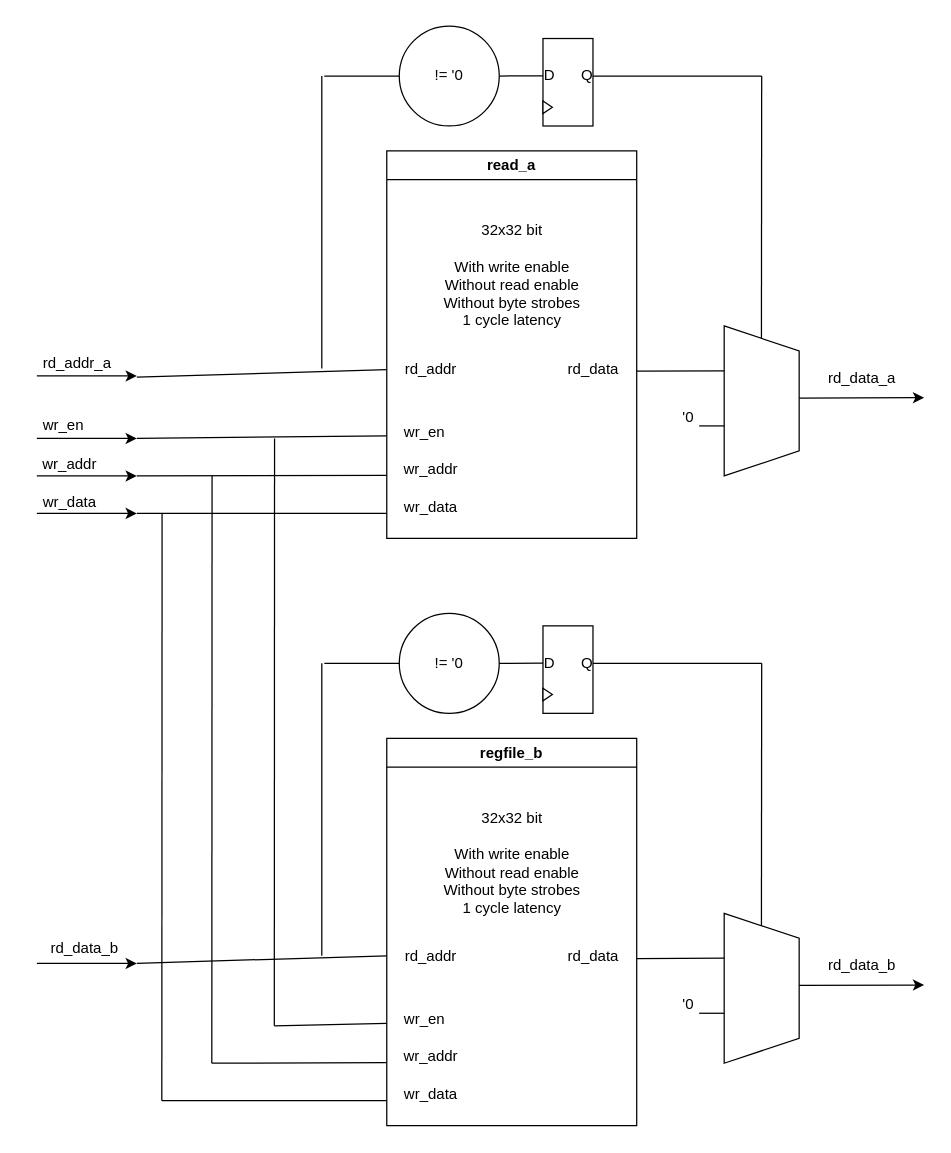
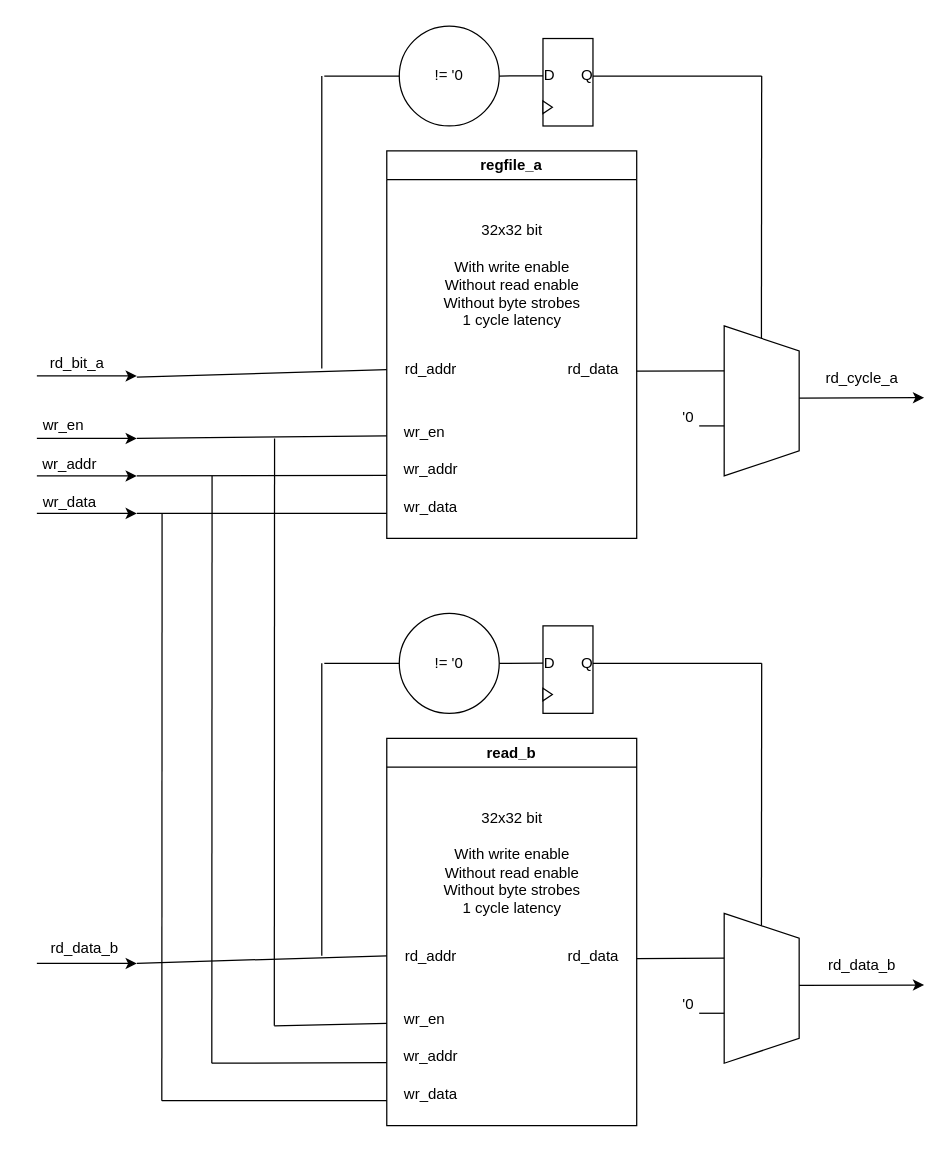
  <mxCell id="0" />
  <mxCell id="1" parent="0" />
- <mxCell id="2" value="read_a" style="swimlane;whiteSpace=wrap;html=1;" parent="1" vertex="1"><mxGeometry x="309" y="120" width="200" height="310" as="geometry" /></mxCell>
+ <mxCell id="2" value="regfile_a" style="swimlane;whiteSpace=wrap;html=1;" parent="1" vertex="1"><mxGeometry x="309" y="120" width="200" height="310" as="geometry" /></mxCell>
  <mxCell id="3" value="&lt;div&gt;32x32 bit&lt;/div&gt;&lt;div&gt;&lt;br&gt;&lt;/div&gt;&lt;div&gt;With write enable&lt;/div&gt;&lt;div&gt;Without read enable&lt;br&gt;&lt;/div&gt;&lt;div&gt;Without byte strobes&lt;/div&gt;&lt;div&gt;1 cycle latency&lt;br&gt;&lt;/div&gt;" style="text;html=1;align=center;verticalAlign=middle;resizable=0;points=[];autosize=1;strokeColor=none;fillColor=none;" parent="2" vertex="1"><mxGeometry x="30" y="50" width="140" height="100" as="geometry" /></mxCell>
  <mxCell id="4" value="rd_addr" style="text;html=1;align=center;verticalAlign=middle;resizable=0;points=[];autosize=1;strokeColor=none;fillColor=none;" parent="2" vertex="1"><mxGeometry y="160" width="70" height="30" as="geometry" /></mxCell>
  <mxCell id="5" value="&lt;div&gt;wr_en&lt;/div&gt;" style="text;html=1;align=center;verticalAlign=middle;resizable=0;points=[];autosize=1;strokeColor=none;fillColor=none;" parent="2" vertex="1"><mxGeometry y="210" width="60" height="30" as="geometry" /></mxCell>
  <mxCell id="6" value="&lt;div&gt;wr_addr&lt;br&gt;&lt;/div&gt;" style="text;html=1;align=center;verticalAlign=middle;resizable=0;points=[];autosize=1;strokeColor=none;fillColor=none;" parent="2" vertex="1"><mxGeometry y="240" width="70" height="30" as="geometry" /></mxCell>
  <mxCell id="7" value="&lt;div&gt;wr_data&lt;/div&gt;" style="text;html=1;align=center;verticalAlign=middle;resizable=0;points=[];autosize=1;strokeColor=none;fillColor=none;" parent="2" vertex="1"><mxGeometry y="270" width="70" height="30" as="geometry" /></mxCell>
  <mxCell id="8" value="&lt;div&gt;rd_data&lt;/div&gt;" style="text;html=1;align=center;verticalAlign=middle;resizable=0;points=[];autosize=1;strokeColor=none;fillColor=none;" parent="2" vertex="1"><mxGeometry x="130" y="160" width="70" height="30" as="geometry" /></mxCell>
  <mxCell id="9" value="!= '0" style="ellipse;whiteSpace=wrap;html=1;aspect=fixed;" parent="1" vertex="1"><mxGeometry x="319" y="20" width="80" height="80" as="geometry" /></mxCell>
  <mxCell id="10" value="" style="endArrow=none;html=1;rounded=0;" parent="1" edge="1"><mxGeometry width="50" height="50" relative="1" as="geometry"><mxPoint x="257" y="294" as="sourcePoint" /><mxPoint x="257" y="60" as="targetPoint" /></mxGeometry></mxCell>
  <mxCell id="11" value="" style="endArrow=none;html=1;rounded=0;" parent="1" edge="1"><mxGeometry width="50" height="50" relative="1" as="geometry"><mxPoint x="259" y="60" as="sourcePoint" /><mxPoint x="319" y="60" as="targetPoint" /></mxGeometry></mxCell>
  <mxCell id="12" value="" style="rounded=0;whiteSpace=wrap;html=1;" parent="1" vertex="1"><mxGeometry x="434" y="30" width="40" height="70" as="geometry" /></mxCell>
  <mxCell id="13" value="" style="triangle;whiteSpace=wrap;html=1;" parent="1" vertex="1"><mxGeometry x="434" y="80" width="7.5" height="10" as="geometry" /></mxCell>
  <mxCell id="14" value="&lt;div&gt;D&lt;/div&gt;" style="text;html=1;align=center;verticalAlign=middle;resizable=0;points=[];autosize=1;strokeColor=none;fillColor=none;" parent="1" vertex="1"><mxGeometry x="424" y="45" width="30" height="30" as="geometry" /></mxCell>
  <mxCell id="15" value="" style="endArrow=none;html=1;rounded=0;" parent="1" edge="1"><mxGeometry width="50" height="50" relative="1" as="geometry"><mxPoint x="399" y="60" as="sourcePoint" /><mxPoint x="434" y="59.8" as="targetPoint" /></mxGeometry></mxCell>
  <mxCell id="16" value="&lt;div&gt;Q&lt;/div&gt;" style="text;html=1;align=center;verticalAlign=middle;resizable=0;points=[];autosize=1;strokeColor=none;fillColor=none;" parent="1" vertex="1"><mxGeometry x="454" y="45" width="30" height="30" as="geometry" /></mxCell>
  <mxCell id="17" value="" style="shape=trapezoid;perimeter=trapezoidPerimeter;whiteSpace=wrap;html=1;fixedSize=1;direction=south;" parent="1" vertex="1"><mxGeometry x="579" y="260" width="60" height="120" as="geometry" /></mxCell>
  <mxCell id="18" value="" style="endArrow=none;html=1;rounded=0;entryX=0.333;entryY=1;entryDx=0;entryDy=0;entryPerimeter=0;" parent="1" edge="1"><mxGeometry width="50" height="50" relative="1" as="geometry"><mxPoint x="509" y="296.2" as="sourcePoint" /><mxPoint x="579" y="295.96" as="targetPoint" /></mxGeometry></mxCell>
  <mxCell id="19" value="" style="endArrow=none;html=1;rounded=0;entryX=0.333;entryY=1;entryDx=0;entryDy=0;entryPerimeter=0;" parent="1" edge="1"><mxGeometry width="50" height="50" relative="1" as="geometry"><mxPoint x="559" y="340" as="sourcePoint" /><mxPoint x="579" y="340" as="targetPoint" /></mxGeometry></mxCell>
  <mxCell id="20" value="'0" style="text;html=1;align=center;verticalAlign=middle;resizable=0;points=[];autosize=1;strokeColor=none;fillColor=none;" parent="1" vertex="1"><mxGeometry x="535" y="318" width="30" height="30" as="geometry" /></mxCell>
  <mxCell id="21" value="" style="endArrow=none;html=1;rounded=0;" parent="1" edge="1"><mxGeometry width="50" height="50" relative="1" as="geometry"><mxPoint x="474" y="60" as="sourcePoint" /><mxPoint x="609" y="60" as="targetPoint" /></mxGeometry></mxCell>
  <mxCell id="22" value="" style="endArrow=none;html=1;rounded=0;" parent="1" edge="1"><mxGeometry width="50" height="50" relative="1" as="geometry"><mxPoint x="608.8" y="270" as="sourcePoint" /><mxPoint x="609" y="60" as="targetPoint" /></mxGeometry></mxCell>
  <mxCell id="23" value="" style="endArrow=none;html=1;rounded=0;entryX=0;entryY=0.333;entryDx=0;entryDy=0;entryPerimeter=0;" parent="1" edge="1"><mxGeometry width="50" height="50" relative="1" as="geometry"><mxPoint x="109" y="350" as="sourcePoint" /><mxPoint x="309" y="348" as="targetPoint" /></mxGeometry></mxCell>
  <mxCell id="24" value="" style="endArrow=none;html=1;rounded=0;entryX=0;entryY=0.333;entryDx=0;entryDy=0;entryPerimeter=0;" parent="1" edge="1"><mxGeometry width="50" height="50" relative="1" as="geometry"><mxPoint x="109" y="380" as="sourcePoint" /><mxPoint x="309" y="379.52" as="targetPoint" /></mxGeometry></mxCell>
  <mxCell id="25" value="" style="endArrow=none;html=1;rounded=0;entryX=0;entryY=0.333;entryDx=0;entryDy=0;entryPerimeter=0;" parent="1" edge="1"><mxGeometry width="50" height="50" relative="1" as="geometry"><mxPoint x="109" y="410" as="sourcePoint" /><mxPoint x="309" y="410" as="targetPoint" /></mxGeometry></mxCell>
- <mxCell id="26" value="regfile_b" style="swimlane;whiteSpace=wrap;html=1;" parent="1" vertex="1"><mxGeometry x="309" y="590" width="200" height="310" as="geometry" /></mxCell>
+ <mxCell id="26" value="read_b" style="swimlane;whiteSpace=wrap;html=1;" parent="1" vertex="1"><mxGeometry x="309" y="590" width="200" height="310" as="geometry" /></mxCell>
  <mxCell id="27" value="&lt;div&gt;32x32 bit&lt;/div&gt;&lt;div&gt;&lt;br&gt;&lt;/div&gt;&lt;div&gt;With write enable&lt;/div&gt;&lt;div&gt;Without read enable&lt;br&gt;&lt;/div&gt;&lt;div&gt;Without byte strobes&lt;/div&gt;&lt;div&gt;1 cycle latency&lt;br&gt;&lt;/div&gt;" style="text;html=1;align=center;verticalAlign=middle;resizable=0;points=[];autosize=1;strokeColor=none;fillColor=none;" parent="26" vertex="1"><mxGeometry x="30" y="50" width="140" height="100" as="geometry" /></mxCell>
  <mxCell id="28" value="rd_addr" style="text;html=1;align=center;verticalAlign=middle;resizable=0;points=[];autosize=1;strokeColor=none;fillColor=none;" parent="26" vertex="1"><mxGeometry y="160" width="70" height="30" as="geometry" /></mxCell>
  <mxCell id="29" value="&lt;div&gt;wr_en&lt;/div&gt;" style="text;html=1;align=center;verticalAlign=middle;resizable=0;points=[];autosize=1;strokeColor=none;fillColor=none;" parent="26" vertex="1"><mxGeometry y="210" width="60" height="30" as="geometry" /></mxCell>
  <mxCell id="30" value="&lt;div&gt;wr_addr&lt;br&gt;&lt;/div&gt;" style="text;html=1;align=center;verticalAlign=middle;resizable=0;points=[];autosize=1;strokeColor=none;fillColor=none;" parent="26" vertex="1"><mxGeometry y="240" width="70" height="30" as="geometry" /></mxCell>
  <mxCell id="31" value="&lt;div&gt;wr_data&lt;/div&gt;" style="text;html=1;align=center;verticalAlign=middle;resizable=0;points=[];autosize=1;strokeColor=none;fillColor=none;" parent="26" vertex="1"><mxGeometry y="270" width="70" height="30" as="geometry" /></mxCell>
  <mxCell id="32" value="&lt;div&gt;rd_data&lt;/div&gt;" style="text;html=1;align=center;verticalAlign=middle;resizable=0;points=[];autosize=1;strokeColor=none;fillColor=none;" parent="26" vertex="1"><mxGeometry x="130" y="160" width="70" height="30" as="geometry" /></mxCell>
  <mxCell id="33" value="!= '0" style="ellipse;whiteSpace=wrap;html=1;aspect=fixed;" parent="1" vertex="1"><mxGeometry x="319" y="490" width="80" height="80" as="geometry" /></mxCell>
  <mxCell id="34" value="" style="endArrow=none;html=1;rounded=0;entryX=0;entryY=0.333;entryDx=0;entryDy=0;entryPerimeter=0;" parent="1" edge="1"><mxGeometry width="50" height="50" relative="1" as="geometry"><mxPoint x="109" y="770" as="sourcePoint" /><mxPoint x="309" y="763.99" as="targetPoint" /></mxGeometry></mxCell>
  <mxCell id="35" value="" style="endArrow=none;html=1;rounded=0;" parent="1" edge="1"><mxGeometry width="50" height="50" relative="1" as="geometry"><mxPoint x="257" y="764" as="sourcePoint" /><mxPoint x="257" y="530" as="targetPoint" /></mxGeometry></mxCell>
  <mxCell id="36" value="" style="endArrow=none;html=1;rounded=0;" parent="1" edge="1"><mxGeometry width="50" height="50" relative="1" as="geometry"><mxPoint x="259" y="530" as="sourcePoint" /><mxPoint x="319" y="530" as="targetPoint" /></mxGeometry></mxCell>
  <mxCell id="37" value="" style="rounded=0;whiteSpace=wrap;html=1;" parent="1" vertex="1"><mxGeometry x="434" y="500" width="40" height="70" as="geometry" /></mxCell>
  <mxCell id="38" value="" style="triangle;whiteSpace=wrap;html=1;" parent="1" vertex="1"><mxGeometry x="434" y="550" width="7.5" height="10" as="geometry" /></mxCell>
  <mxCell id="39" value="&lt;div&gt;D&lt;/div&gt;" style="text;html=1;align=center;verticalAlign=middle;resizable=0;points=[];autosize=1;strokeColor=none;fillColor=none;" parent="1" vertex="1"><mxGeometry x="424" y="515" width="30" height="30" as="geometry" /></mxCell>
  <mxCell id="40" value="" style="endArrow=none;html=1;rounded=0;" parent="1" edge="1"><mxGeometry width="50" height="50" relative="1" as="geometry"><mxPoint x="399" y="530" as="sourcePoint" /><mxPoint x="434" y="529.8" as="targetPoint" /></mxGeometry></mxCell>
  <mxCell id="41" value="&lt;div&gt;Q&lt;/div&gt;" style="text;html=1;align=center;verticalAlign=middle;resizable=0;points=[];autosize=1;strokeColor=none;fillColor=none;" parent="1" vertex="1"><mxGeometry x="454" y="515" width="30" height="30" as="geometry" /></mxCell>
  <mxCell id="42" value="" style="shape=trapezoid;perimeter=trapezoidPerimeter;whiteSpace=wrap;html=1;fixedSize=1;direction=south;" parent="1" vertex="1"><mxGeometry x="579" y="730" width="60" height="120" as="geometry" /></mxCell>
  <mxCell id="43" value="" style="endArrow=none;html=1;rounded=0;entryX=0.333;entryY=1;entryDx=0;entryDy=0;entryPerimeter=0;" parent="1" edge="1"><mxGeometry width="50" height="50" relative="1" as="geometry"><mxPoint x="509" y="766.2" as="sourcePoint" /><mxPoint x="579" y="765.96" as="targetPoint" /></mxGeometry></mxCell>
  <mxCell id="44" value="" style="endArrow=none;html=1;rounded=0;entryX=0.333;entryY=1;entryDx=0;entryDy=0;entryPerimeter=0;" parent="1" edge="1"><mxGeometry width="50" height="50" relative="1" as="geometry"><mxPoint x="559" y="810" as="sourcePoint" /><mxPoint x="579" y="810" as="targetPoint" /></mxGeometry></mxCell>
  <mxCell id="45" value="'0" style="text;html=1;align=center;verticalAlign=middle;resizable=0;points=[];autosize=1;strokeColor=none;fillColor=none;" parent="1" vertex="1"><mxGeometry x="535" y="788" width="30" height="30" as="geometry" /></mxCell>
  <mxCell id="46" value="" style="endArrow=none;html=1;rounded=0;" parent="1" edge="1"><mxGeometry width="50" height="50" relative="1" as="geometry"><mxPoint x="474" y="530" as="sourcePoint" /><mxPoint x="609" y="530" as="targetPoint" /></mxGeometry></mxCell>
  <mxCell id="47" value="" style="endArrow=none;html=1;rounded=0;" parent="1" edge="1"><mxGeometry width="50" height="50" relative="1" as="geometry"><mxPoint x="608.8" y="740" as="sourcePoint" /><mxPoint x="609" y="530" as="targetPoint" /></mxGeometry></mxCell>
  <mxCell id="48" value="" style="endArrow=none;html=1;rounded=0;entryX=0;entryY=0.333;entryDx=0;entryDy=0;entryPerimeter=0;" parent="1" edge="1"><mxGeometry width="50" height="50" relative="1" as="geometry"><mxPoint x="219" y="820" as="sourcePoint" /><mxPoint x="309" y="818" as="targetPoint" /></mxGeometry></mxCell>
  <mxCell id="49" value="" style="endArrow=none;html=1;rounded=0;entryX=0;entryY=0.333;entryDx=0;entryDy=0;entryPerimeter=0;" parent="1" edge="1"><mxGeometry width="50" height="50" relative="1" as="geometry"><mxPoint x="169" y="850" as="sourcePoint" /><mxPoint x="309" y="849.52" as="targetPoint" /></mxGeometry></mxCell>
  <mxCell id="50" value="" style="endArrow=none;html=1;rounded=0;entryX=0;entryY=0.333;entryDx=0;entryDy=0;entryPerimeter=0;" parent="1" edge="1"><mxGeometry width="50" height="50" relative="1" as="geometry"><mxPoint x="129" y="880" as="sourcePoint" /><mxPoint x="309" y="880" as="targetPoint" /></mxGeometry></mxCell>
  <mxCell id="51" value="" style="endArrow=none;html=1;rounded=0;" parent="1" edge="1"><mxGeometry width="50" height="50" relative="1" as="geometry"><mxPoint x="219" y="820" as="sourcePoint" /><mxPoint x="219.2" y="350" as="targetPoint" /></mxGeometry></mxCell>
  <mxCell id="52" value="" style="endArrow=none;html=1;rounded=0;" parent="1" edge="1"><mxGeometry width="50" height="50" relative="1" as="geometry"><mxPoint x="169" y="850" as="sourcePoint" /><mxPoint x="169.2" y="380" as="targetPoint" /></mxGeometry></mxCell>
  <mxCell id="53" value="" style="endArrow=none;html=1;rounded=0;" parent="1" edge="1"><mxGeometry width="50" height="50" relative="1" as="geometry"><mxPoint x="129" y="880" as="sourcePoint" /><mxPoint x="129.2" y="410" as="targetPoint" /></mxGeometry></mxCell>
  <mxCell id="54" value="" style="endArrow=classic;html=1;rounded=0;" parent="1" edge="1"><mxGeometry width="50" height="50" relative="1" as="geometry"><mxPoint x="639" y="787.67" as="sourcePoint" /><mxPoint x="739" y="787.43" as="targetPoint" /></mxGeometry></mxCell>
  <mxCell id="55" value="rd_data_b" style="text;html=1;align=center;verticalAlign=middle;resizable=0;points=[];autosize=1;strokeColor=none;fillColor=none;" parent="1" vertex="1"><mxGeometry x="649" y="757.43" width="80" height="30" as="geometry" /></mxCell>
  <mxCell id="56" value="" style="endArrow=classic;html=1;rounded=0;" parent="1" edge="1"><mxGeometry width="50" height="50" relative="1" as="geometry"><mxPoint x="639" y="317.67" as="sourcePoint" /><mxPoint x="739" y="317.43" as="targetPoint" /></mxGeometry></mxCell>
- <mxCell id="57" value="rd_data_a" style="text;html=1;align=center;verticalAlign=middle;resizable=0;points=[];autosize=1;strokeColor=none;fillColor=none;" parent="1" vertex="1"><mxGeometry x="649" y="287.43" width="80" height="30" as="geometry" /></mxCell>
+ <mxCell id="57" value="rd_cycle_a" style="text;html=1;align=center;verticalAlign=middle;resizable=0;points=[];autosize=1;strokeColor=none;fillColor=none;" parent="1" vertex="1"><mxGeometry x="649" y="287.43" width="80" height="30" as="geometry" /></mxCell>
  <mxCell id="58" value="" style="endArrow=none;html=1;rounded=0;entryX=0;entryY=0.333;entryDx=0;entryDy=0;entryPerimeter=0;" parent="1" edge="1"><mxGeometry width="50" height="50" relative="1" as="geometry"><mxPoint x="109" y="301.01" as="sourcePoint" /><mxPoint x="309" y="295" as="targetPoint" /></mxGeometry></mxCell>
  <mxCell id="59" value="" style="endArrow=classic;html=1;rounded=0;" parent="1" edge="1"><mxGeometry width="50" height="50" relative="1" as="geometry"><mxPoint x="29" y="300" as="sourcePoint" /><mxPoint x="109" y="300" as="targetPoint" /></mxGeometry></mxCell>
  <mxCell id="60" value="" style="endArrow=classic;html=1;rounded=0;" parent="1" edge="1"><mxGeometry width="50" height="50" relative="1" as="geometry"><mxPoint x="29" y="350" as="sourcePoint" /><mxPoint x="109" y="350" as="targetPoint" /></mxGeometry></mxCell>
  <mxCell id="61" value="" style="endArrow=classic;html=1;rounded=0;" parent="1" edge="1"><mxGeometry width="50" height="50" relative="1" as="geometry"><mxPoint x="29" y="380" as="sourcePoint" /><mxPoint x="109" y="380" as="targetPoint" /></mxGeometry></mxCell>
  <mxCell id="62" value="" style="endArrow=classic;html=1;rounded=0;" parent="1" edge="1"><mxGeometry width="50" height="50" relative="1" as="geometry"><mxPoint x="29" y="410" as="sourcePoint" /><mxPoint x="109" y="410" as="targetPoint" /></mxGeometry></mxCell>
- <mxCell id="63" value="rd_addr_a" style="text;html=1;align=center;verticalAlign=middle;resizable=0;points=[];autosize=1;strokeColor=none;fillColor=none;" parent="1" vertex="1"><mxGeometry x="21" y="275" width="80" height="30" as="geometry" /></mxCell>
+ <mxCell id="63" value="rd_bit_a" style="text;html=1;align=center;verticalAlign=middle;resizable=0;points=[];autosize=1;strokeColor=none;fillColor=none;" parent="1" vertex="1"><mxGeometry x="21" y="275" width="80" height="30" as="geometry" /></mxCell>
  <mxCell id="64" value="wr_en" style="text;html=1;align=center;verticalAlign=middle;resizable=0;points=[];autosize=1;strokeColor=none;fillColor=none;" parent="1" vertex="1"><mxGeometry x="20" y="325" width="60" height="30" as="geometry" /></mxCell>
  <mxCell id="65" value="&lt;div&gt;rd_data_b&lt;/div&gt;" style="text;html=1;align=center;verticalAlign=middle;resizable=0;points=[];autosize=1;strokeColor=none;fillColor=none;" parent="1" vertex="1"><mxGeometry x="27" y="743" width="80" height="30" as="geometry" /></mxCell>
  <mxCell id="66" value="" style="endArrow=classic;html=1;rounded=0;" parent="1" edge="1"><mxGeometry width="50" height="50" relative="1" as="geometry"><mxPoint x="29" y="770.14" as="sourcePoint" /><mxPoint x="109" y="770.14" as="targetPoint" /></mxGeometry></mxCell>
  <mxCell id="67" value="wr_addr" style="text;html=1;align=center;verticalAlign=middle;resizable=0;points=[];autosize=1;strokeColor=none;fillColor=none;" parent="1" vertex="1"><mxGeometry x="20" y="356" width="70" height="30" as="geometry" /></mxCell>
  <mxCell id="68" value="&lt;div&gt;wr_data&lt;/div&gt;" style="text;html=1;align=center;verticalAlign=middle;resizable=0;points=[];autosize=1;strokeColor=none;fillColor=none;" parent="1" vertex="1"><mxGeometry x="20" y="386" width="70" height="30" as="geometry" /></mxCell>
